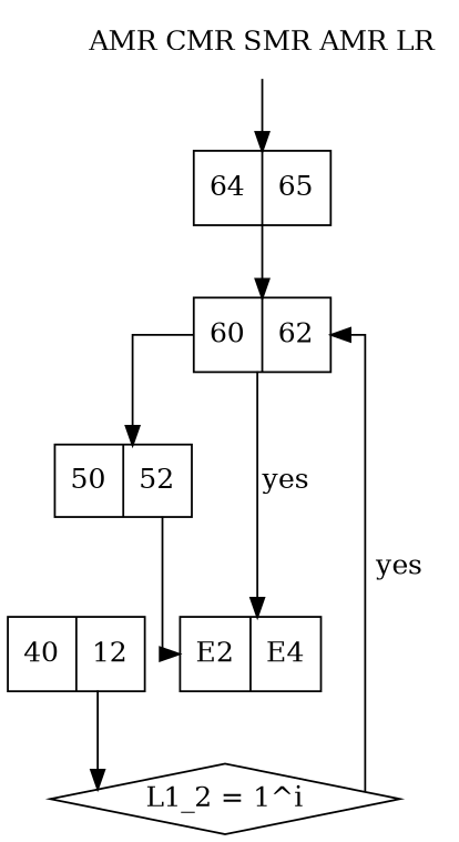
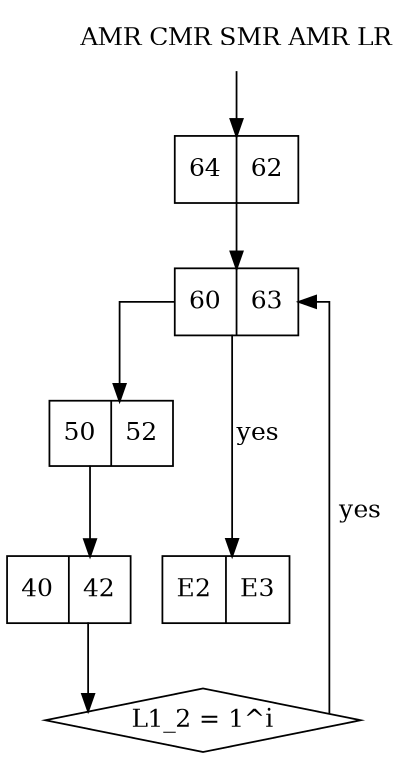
  digraph {
    splines=ortho
    node [shape=record]
    n1 [label="AMR CMR SMR AMR LR" shape=none]
-   n2 [label="64|65"]
-   n3 [label="60|62"]
+   n2 [label="64|62"]
+   n3 [label="60|63"]
    n4 [label="50|52"]
-   n5 [label="E2|E4"]
-   n6 [label="40|12"]
+   n5 [label="E2|E3"]
+   n6 [label="40|42"]
    n7 [label="L1_2 = 1^i" shape=diamond]
    n1 -> n2
    n2 -> n3
    n3 -> n4
    n3 -> n5 [label=yes]
-   n4 -> n5
+   n4 -> n6
    n6 -> n7
    n7 -> n3 [label=yes]
  }
